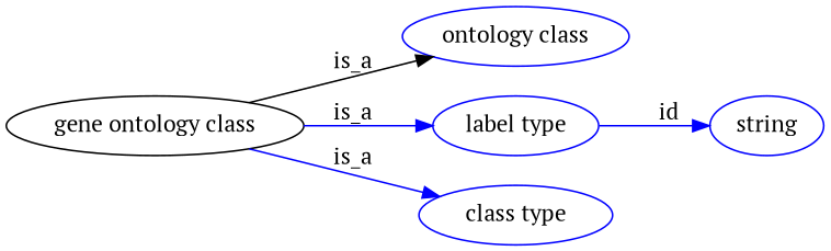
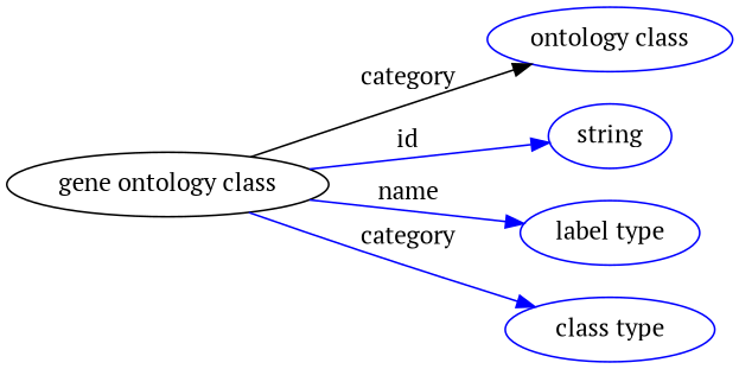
  digraph {
    fontname="PT Serif"
    rankdir=LR
    node [fontname="PT Serif" color=blue]
    edge [fontname="PT Serif" color=blue style=solid]
    n1 [height=0.5 label="gene ontology class" width=2.2387 color=""]
    "ontology class" [height=0.5 width=1.7151]
    n3 [height=0.5 label=string width=0.84854]
    n4 [height=0.5 label="label type" width=1.2638]
    n5 [height=0.5 label="class type" width=1.6249]
-   n1 -> "ontology class" [label=is_a color="" style=""]
-   n4 -> n3 [label=id]
-   n1 -> n4 [label=is_a]
-   n1 -> n5 [label=is_a]
+   n1 -> "ontology class" [label=category color="" style=""]
+   n1 -> n3 [label=id]
+   n1 -> n4 [label=name]
+   n1 -> n5 [label=category]
  }
